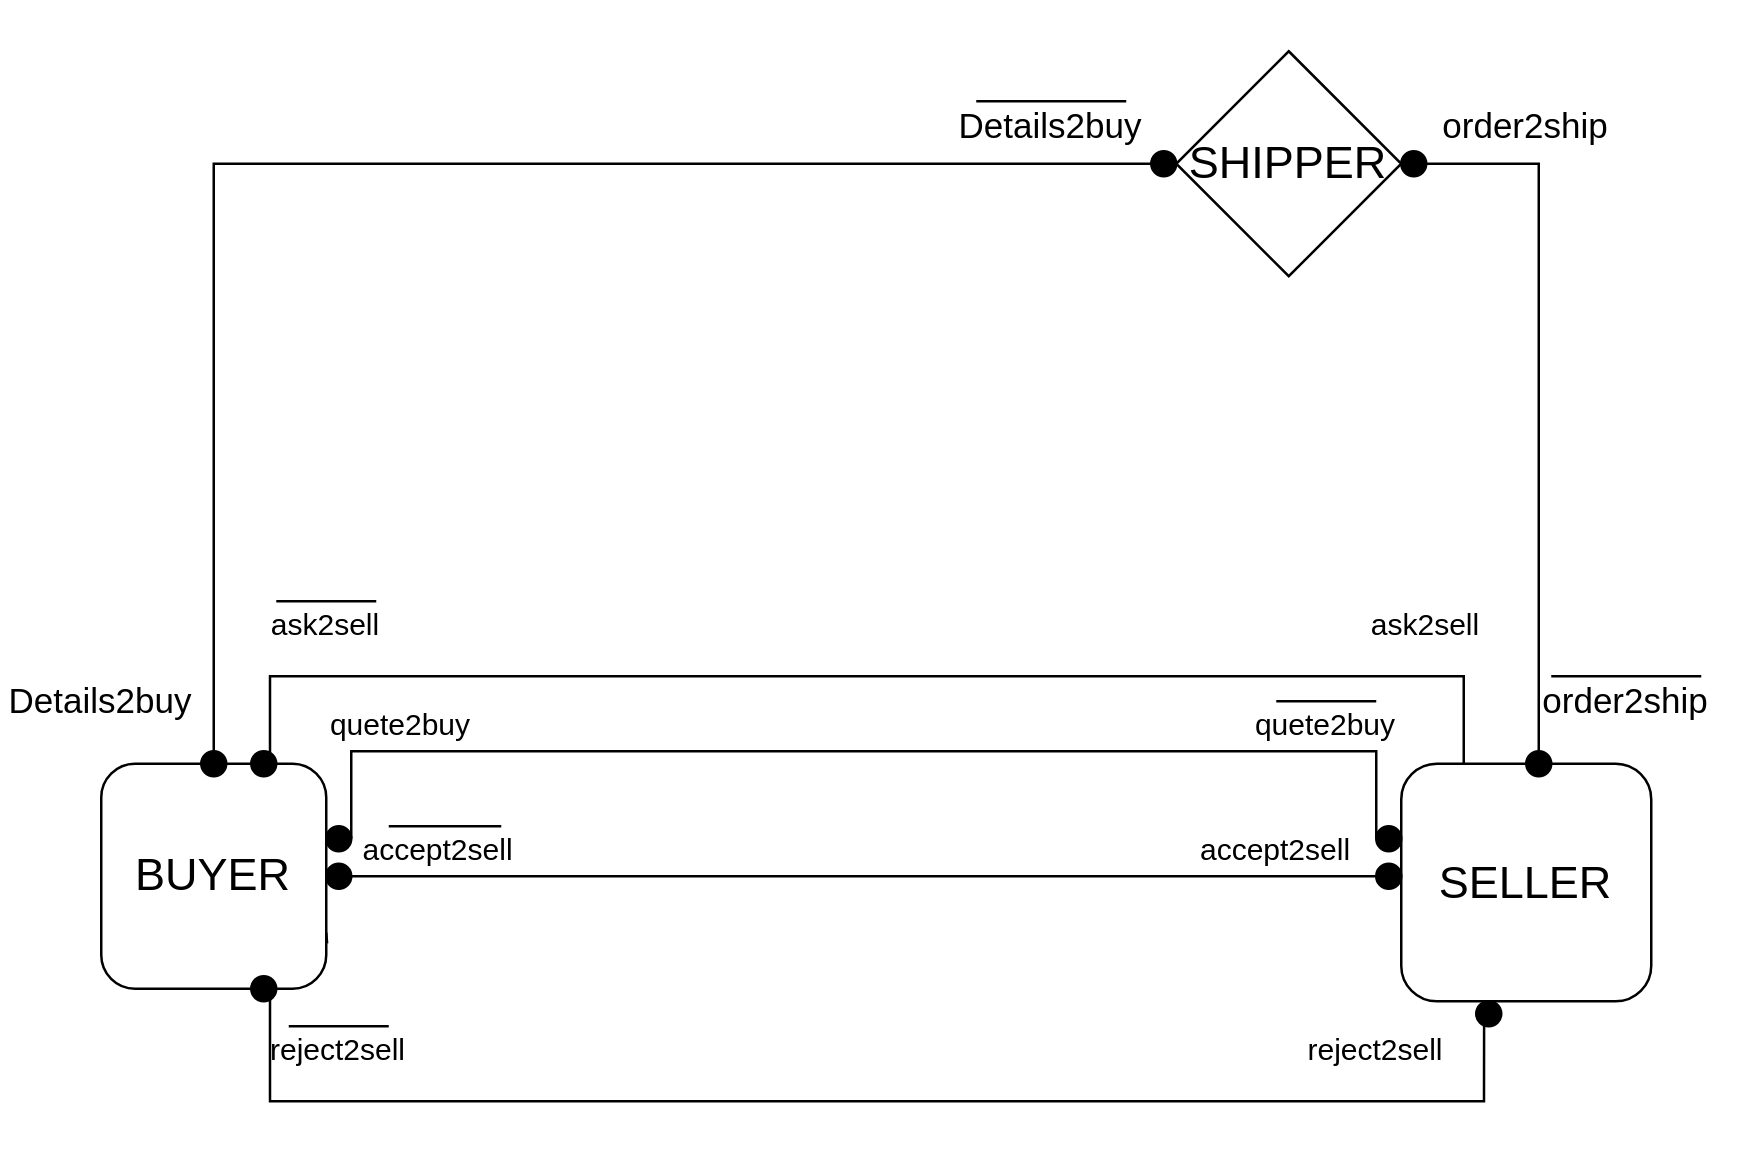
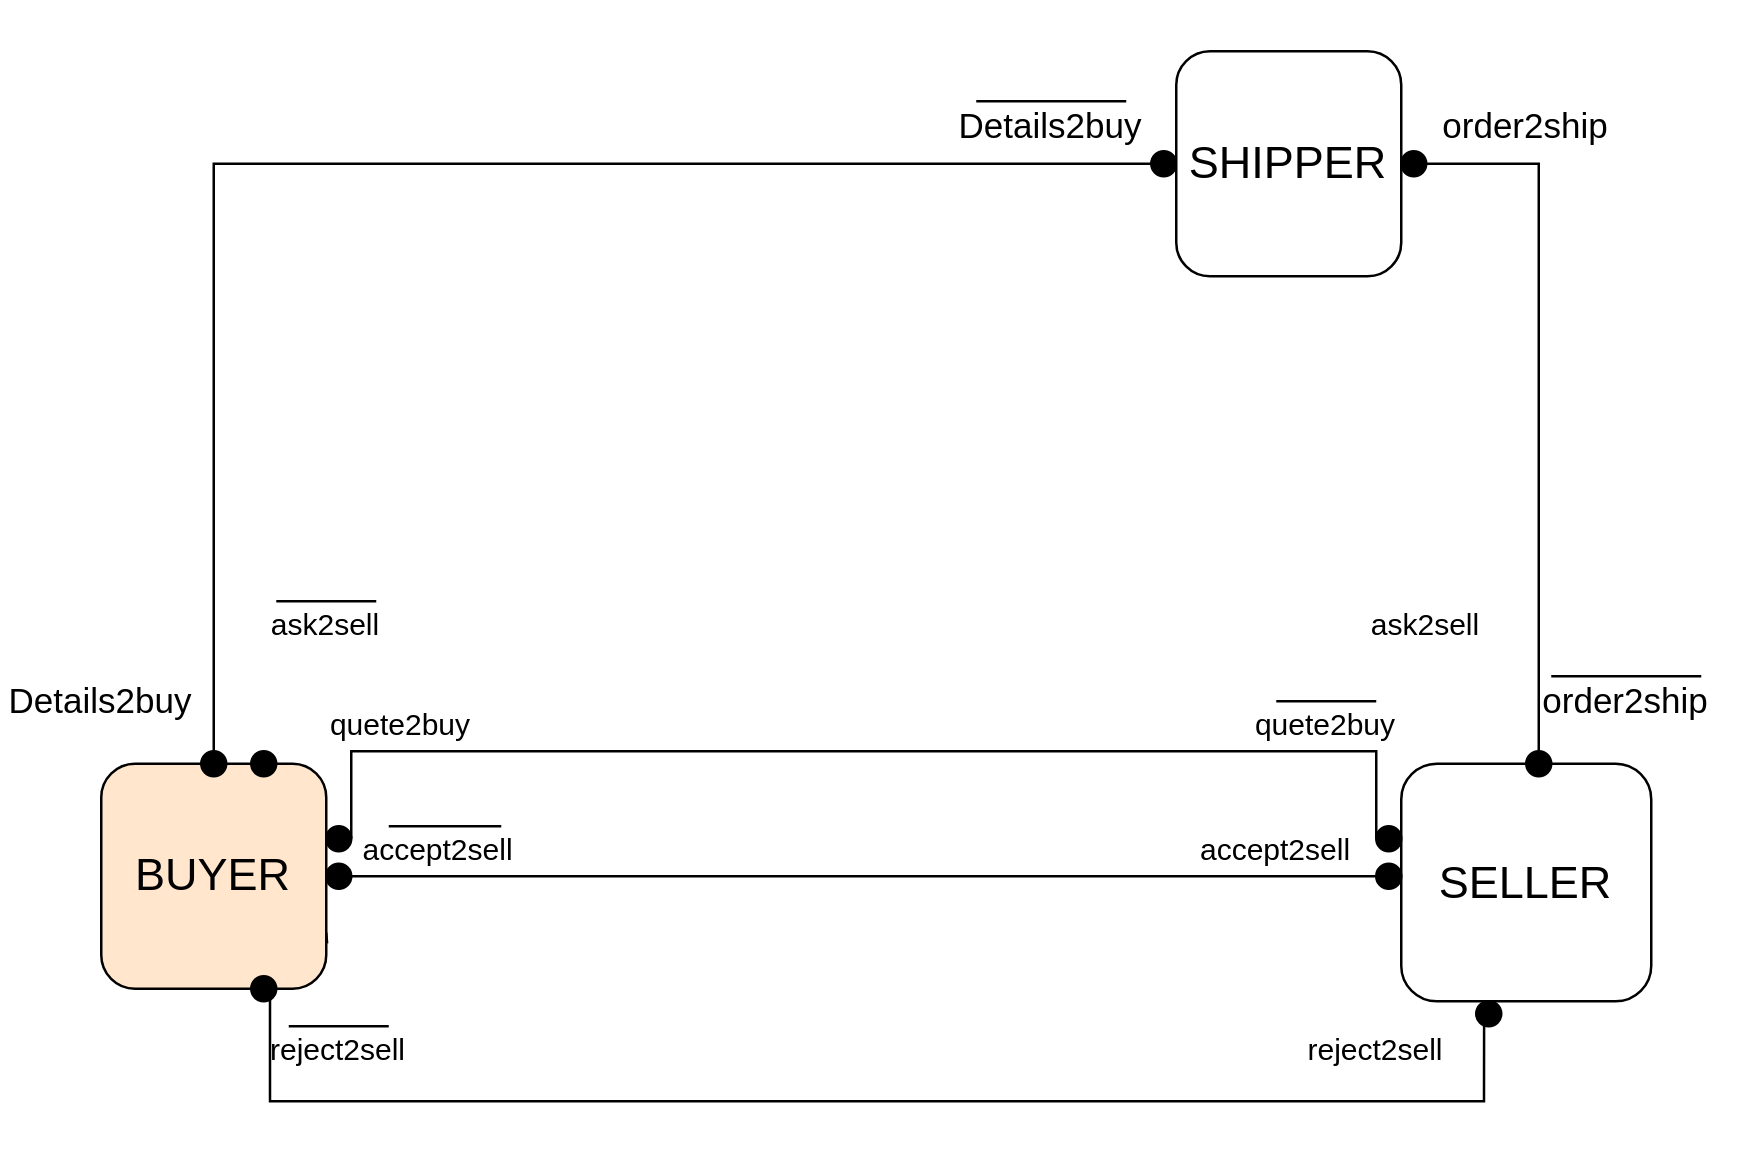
  <mxCell id="0" />
  <mxCell id="1" parent="0" />
  <mxCell id="2" style="edgeStyle=orthogonalEdgeStyle;rounded=0;orthogonalLoop=1;jettySize=auto;html=1;exitX=1;exitY=0.5;exitDx=0;exitDy=0;endArrow=none;endFill=0;" parent="1" source="16" target="5" edge="1"><mxGeometry relative="1" as="geometry"><Array as="points"><mxPoint x="370" y="350" /><mxPoint x="370" y="350" /></Array></mxGeometry></mxCell>
- <mxCell id="3" style="edgeStyle=orthogonalEdgeStyle;rounded=0;orthogonalLoop=1;jettySize=auto;html=1;exitX=0.75;exitY=0;exitDx=0;exitDy=0;entryX=0.25;entryY=0;entryDx=0;entryDy=0;endArrow=none;endFill=0;" parent="1" source="4" target="5" edge="1"><mxGeometry relative="1" as="geometry"><Array as="points"><mxPoint x="108" y="270" /><mxPoint x="585" y="270" /></Array></mxGeometry></mxCell>
- <mxCell id="4" value="&lt;font style=&quot;font-size: 18px&quot;&gt;BUYER&lt;/font&gt;" style="rounded=1;whiteSpace=wrap;html=1;" parent="1" vertex="1"><mxGeometry x="40" y="305" width="90" height="90" as="geometry" /></mxCell>
+ <mxCell id="4" value="&lt;font style=&quot;font-size: 18px&quot;&gt;BUYER&lt;/font&gt;" style="rounded=1;whiteSpace=wrap;html=1;fillColor=#ffe6cc;" parent="1" vertex="1"><mxGeometry x="40" y="305" width="90" height="90" as="geometry" /></mxCell>
  <mxCell id="5" value="&lt;font style=&quot;font-size: 18px&quot;&gt;SELLER&lt;/font&gt;" style="rounded=1;whiteSpace=wrap;html=1;" parent="1" vertex="1"><mxGeometry x="560" y="305" width="100" height="95" as="geometry" /></mxCell>
  <mxCell id="6" style="edgeStyle=orthogonalEdgeStyle;orthogonalLoop=1;jettySize=auto;html=1;exitX=0.5;exitY=1;exitDx=0;exitDy=0;rounded=0;endArrow=none;endFill=0;entryX=0.5;entryY=0;entryDx=0;entryDy=0;" parent="1" source="7" target="4" edge="1"><mxGeometry relative="1" as="geometry"><mxPoint x="110" y="200" as="targetPoint" /><Array as="points"><mxPoint x="465" y="65" /><mxPoint x="85" y="65" /></Array></mxGeometry></mxCell>
  <mxCell id="7" value="" style="ellipse;whiteSpace=wrap;html=1;aspect=fixed;fillColor=#000000;" parent="1" vertex="1"><mxGeometry x="460" y="60" width="10" height="10" as="geometry" /></mxCell>
  <mxCell id="8" style="edgeStyle=orthogonalEdgeStyle;rounded=0;orthogonalLoop=1;jettySize=auto;html=1;exitX=0.5;exitY=1;exitDx=0;exitDy=0;entryX=0.5;entryY=0;entryDx=0;entryDy=0;endArrow=none;endFill=0;" parent="1" source="9" target="5" edge="1"><mxGeometry relative="1" as="geometry"><Array as="points"><mxPoint x="565" y="65" /><mxPoint x="615" y="65" /></Array></mxGeometry></mxCell>
  <mxCell id="9" value="" style="ellipse;whiteSpace=wrap;html=1;aspect=fixed;fillColor=#000000;" parent="1" vertex="1"><mxGeometry x="560" y="60" width="10" height="10" as="geometry" /></mxCell>
  <mxCell id="10" value="&lt;font style=&quot;font-size: 14px&quot;&gt;Details2buy&lt;/font&gt;" style="text;html=1;strokeColor=none;fillColor=none;align=center;verticalAlign=middle;whiteSpace=wrap;rounded=0;" parent="1" vertex="1"><mxGeometry x="400" y="40" width="40" height="20" as="geometry" /></mxCell>
- <mxCell id="11" value="&lt;font style=&quot;font-size: 18px&quot;&gt;SHIPPER&lt;/font&gt;" style="rhombus;whiteSpace=wrap;html=1;" parent="1" vertex="1"><mxGeometry x="470" y="20" width="90" height="90" as="geometry" /></mxCell>
+ <mxCell id="11" value="&lt;font style=&quot;font-size: 18px&quot;&gt;SHIPPER&lt;/font&gt;" style="rounded=1;whiteSpace=wrap;html=1;" parent="1" vertex="1"><mxGeometry x="470" y="20" width="90" height="90" as="geometry" /></mxCell>
  <mxCell id="12" value="" style="ellipse;whiteSpace=wrap;html=1;aspect=fixed;fillColor=#000000;" parent="1" vertex="1"><mxGeometry x="610" y="300" width="10" height="10" as="geometry" /></mxCell>
  <mxCell id="13" value="" style="ellipse;whiteSpace=wrap;html=1;aspect=fixed;fillColor=#000000;" parent="1" vertex="1"><mxGeometry x="550" y="330" width="10" height="10" as="geometry" /></mxCell>
  <mxCell id="14" style="edgeStyle=orthogonalEdgeStyle;rounded=0;orthogonalLoop=1;jettySize=auto;html=1;exitX=1;exitY=0.5;exitDx=0;exitDy=0;entryX=0;entryY=0.5;entryDx=0;entryDy=0;endArrow=none;endFill=0;" parent="1" source="15" target="13" edge="1"><mxGeometry relative="1" as="geometry"><Array as="points"><mxPoint x="140" y="300" /><mxPoint x="550" y="300" /></Array></mxGeometry></mxCell>
  <mxCell id="15" value="" style="ellipse;whiteSpace=wrap;html=1;aspect=fixed;fillColor=#000000;" parent="1" vertex="1"><mxGeometry x="130" y="330" width="10" height="10" as="geometry" /></mxCell>
  <mxCell id="16" value="" style="ellipse;whiteSpace=wrap;html=1;aspect=fixed;fillColor=#000000;" parent="1" vertex="1"><mxGeometry x="130" y="345" width="10" height="10" as="geometry" /></mxCell>
  <mxCell id="17" style="edgeStyle=orthogonalEdgeStyle;rounded=0;orthogonalLoop=1;jettySize=auto;html=1;exitX=1;exitY=0.75;exitDx=0;exitDy=0;entryX=0;entryY=0.75;entryDx=0;entryDy=0;endArrow=none;endFill=0;" parent="1" source="4" edge="1"><mxGeometry relative="1" as="geometry"><mxPoint x="130" y="372.5" as="sourcePoint" /><mxPoint x="130.358" y="376.857" as="targetPoint" /><Array as="points" /></mxGeometry></mxCell>
  <mxCell id="18" value="" style="ellipse;whiteSpace=wrap;html=1;aspect=fixed;fillColor=#000000;" parent="1" vertex="1"><mxGeometry x="550" y="345" width="10" height="10" as="geometry" /></mxCell>
  <mxCell id="19" value="" style="ellipse;whiteSpace=wrap;html=1;aspect=fixed;fillColor=#000000;" parent="1" vertex="1"><mxGeometry x="100" y="300" width="10" height="10" as="geometry" /></mxCell>
  <mxCell id="20" value="" style="ellipse;whiteSpace=wrap;html=1;aspect=fixed;fillColor=#000000;" parent="1" vertex="1"><mxGeometry x="80" y="300" width="10" height="10" as="geometry" /></mxCell>
  <mxCell id="21" value="" style="ellipse;whiteSpace=wrap;html=1;aspect=fixed;fillColor=#000000;" parent="1" vertex="1"><mxGeometry x="100" y="390" width="10" height="10" as="geometry" /></mxCell>
  <mxCell id="22" value="" style="ellipse;whiteSpace=wrap;html=1;aspect=fixed;fillColor=#000000;" parent="1" vertex="1"><mxGeometry x="590" y="400" width="10" height="10" as="geometry" /></mxCell>
  <mxCell id="23" style="edgeStyle=orthogonalEdgeStyle;rounded=0;orthogonalLoop=1;jettySize=auto;html=1;exitX=0.75;exitY=1;exitDx=0;exitDy=0;entryX=0.25;entryY=1;entryDx=0;entryDy=0;endArrow=none;endFill=0;" parent="1" source="4" target="22" edge="1"><mxGeometry relative="1" as="geometry"><mxPoint x="107.5" y="395" as="sourcePoint" /><mxPoint x="585" y="400" as="targetPoint" /><Array as="points"><mxPoint x="108" y="440" /><mxPoint x="593" y="440" /></Array></mxGeometry></mxCell>
  <mxCell id="24" value="&lt;font style=&quot;font-size: 14px&quot;&gt;Details2buy&lt;/font&gt;" style="text;html=1;strokeColor=none;fillColor=none;align=center;verticalAlign=middle;whiteSpace=wrap;rounded=0;rotation=0;" parent="1" vertex="1"><mxGeometry x="20" y="270" width="40" height="20" as="geometry" /></mxCell>
  <mxCell id="25" value="&lt;div&gt;&lt;font style=&quot;font-size: 14px&quot;&gt;order2ship&lt;/font&gt;&lt;/div&gt;" style="text;html=1;strokeColor=none;fillColor=none;align=center;verticalAlign=middle;whiteSpace=wrap;rounded=0;" parent="1" vertex="1"><mxGeometry x="590" y="40" width="40" height="20" as="geometry" /></mxCell>
  <mxCell id="26" value="&lt;div&gt;&lt;font style=&quot;font-size: 14px&quot;&gt;order2ship&lt;/font&gt;&lt;/div&gt;" style="text;html=1;strokeColor=none;fillColor=none;align=center;verticalAlign=middle;whiteSpace=wrap;rounded=0;" parent="1" vertex="1"><mxGeometry x="630" y="270" width="40" height="20" as="geometry" /></mxCell>
  <mxCell id="27" value="" style="endArrow=none;html=1;" parent="1" edge="1"><mxGeometry width="50" height="50" relative="1" as="geometry"><mxPoint x="390" y="40" as="sourcePoint" /><mxPoint x="450" y="40" as="targetPoint" /></mxGeometry></mxCell>
  <mxCell id="28" value="" style="endArrow=none;html=1;" parent="1" edge="1"><mxGeometry width="50" height="50" relative="1" as="geometry"><mxPoint x="620" y="270" as="sourcePoint" /><mxPoint x="680" y="270" as="targetPoint" /></mxGeometry></mxCell>
  <mxCell id="29" value="ask2sell" style="text;html=1;strokeColor=none;fillColor=none;align=center;verticalAlign=middle;whiteSpace=wrap;rounded=0;" vertex="1" parent="1"><mxGeometry x="110" y="240" width="40" height="20" as="geometry" /></mxCell>
  <mxCell id="30" value="" style="endArrow=none;html=1;exitX=0;exitY=0;exitDx=0;exitDy=0;entryX=1;entryY=0;entryDx=0;entryDy=0;" edge="1" parent="1" source="29" target="29"><mxGeometry width="50" height="50" relative="1" as="geometry"><mxPoint x="120" y="220" as="sourcePoint" /><mxPoint x="160" y="220" as="targetPoint" /><Array as="points" /></mxGeometry></mxCell>
  <mxCell id="31" value="&lt;div&gt;ask2sell&lt;/div&gt;" style="text;html=1;strokeColor=none;fillColor=none;align=center;verticalAlign=middle;whiteSpace=wrap;rounded=0;" vertex="1" parent="1"><mxGeometry x="550" y="240" width="40" height="20" as="geometry" /></mxCell>
  <mxCell id="32" value="quete2buy" style="text;html=1;strokeColor=none;fillColor=none;align=center;verticalAlign=middle;whiteSpace=wrap;rounded=0;" vertex="1" parent="1"><mxGeometry x="140" y="280" width="40" height="20" as="geometry" /></mxCell>
  <mxCell id="33" value="quete2buy" style="text;html=1;strokeColor=none;fillColor=none;align=center;verticalAlign=middle;whiteSpace=wrap;rounded=0;" vertex="1" parent="1"><mxGeometry x="510" y="280" width="40" height="20" as="geometry" /></mxCell>
  <mxCell id="34" value="accept2sell" style="text;html=1;strokeColor=none;fillColor=none;align=center;verticalAlign=middle;whiteSpace=wrap;rounded=0;" vertex="1" parent="1"><mxGeometry x="155" y="330" width="40" height="20" as="geometry" /></mxCell>
  <mxCell id="35" value="accept2sell" style="text;html=1;strokeColor=none;fillColor=none;align=center;verticalAlign=middle;whiteSpace=wrap;rounded=0;" vertex="1" parent="1"><mxGeometry x="490" y="330" width="40" height="20" as="geometry" /></mxCell>
  <mxCell id="36" value="reject2sell" style="text;html=1;strokeColor=none;fillColor=none;align=center;verticalAlign=middle;whiteSpace=wrap;rounded=0;rotation=0;" vertex="1" parent="1"><mxGeometry x="115" y="410" width="40" height="20" as="geometry" /></mxCell>
  <mxCell id="37" value="reject2sell" style="text;html=1;strokeColor=none;fillColor=none;align=center;verticalAlign=middle;whiteSpace=wrap;rounded=0;" vertex="1" parent="1"><mxGeometry x="530" y="410" width="40" height="20" as="geometry" /></mxCell>
  <mxCell id="38" value="" style="endArrow=none;html=1;exitX=0;exitY=0;exitDx=0;exitDy=0;" edge="1" parent="1" source="34"><mxGeometry width="50" height="50" relative="1" as="geometry"><mxPoint x="300" y="400" as="sourcePoint" /><mxPoint x="200" y="330" as="targetPoint" /></mxGeometry></mxCell>
  <mxCell id="39" value="" style="endArrow=none;html=1;exitX=0;exitY=0;exitDx=0;exitDy=0;entryX=1;entryY=0;entryDx=0;entryDy=0;" edge="1" parent="1" source="36" target="36"><mxGeometry width="50" height="50" relative="1" as="geometry"><mxPoint x="300" y="400" as="sourcePoint" /><mxPoint x="350" y="350" as="targetPoint" /></mxGeometry></mxCell>
  <mxCell id="40" value="" style="endArrow=none;html=1;entryX=1;entryY=0;entryDx=0;entryDy=0;exitX=0;exitY=0;exitDx=0;exitDy=0;" edge="1" parent="1" source="33" target="33"><mxGeometry width="50" height="50" relative="1" as="geometry"><mxPoint x="300" y="400" as="sourcePoint" /><mxPoint x="350" y="350" as="targetPoint" /></mxGeometry></mxCell>
